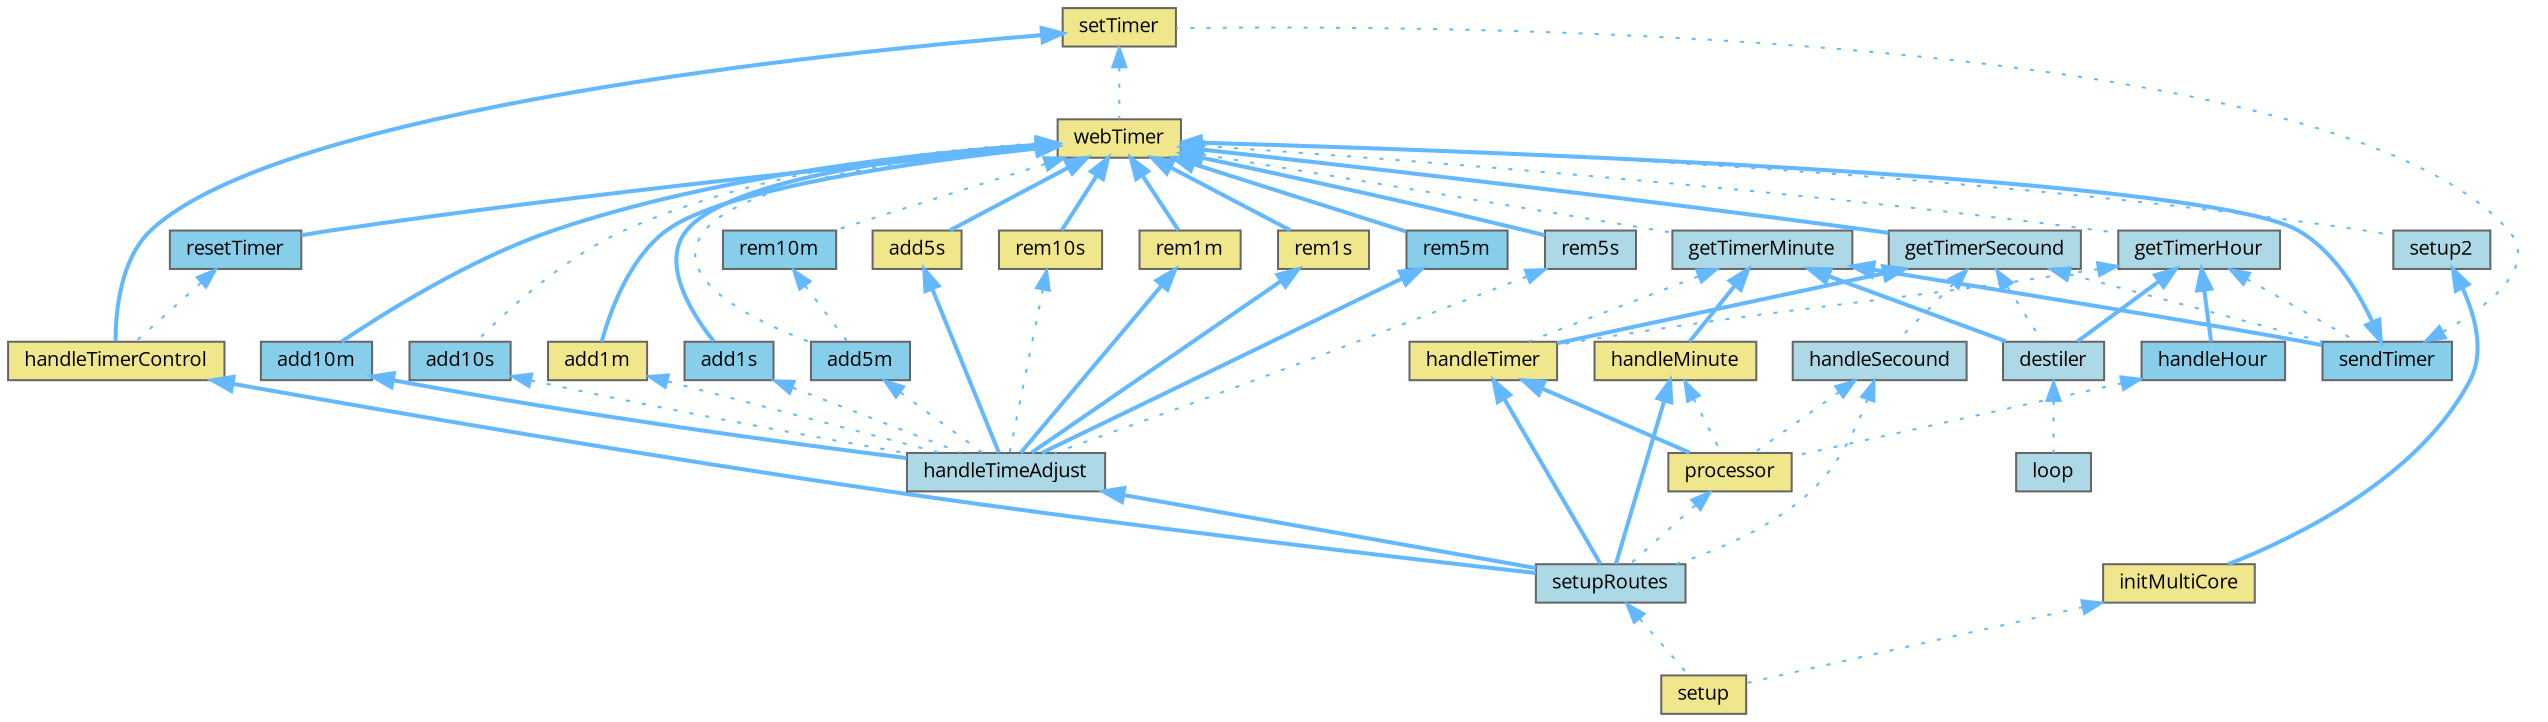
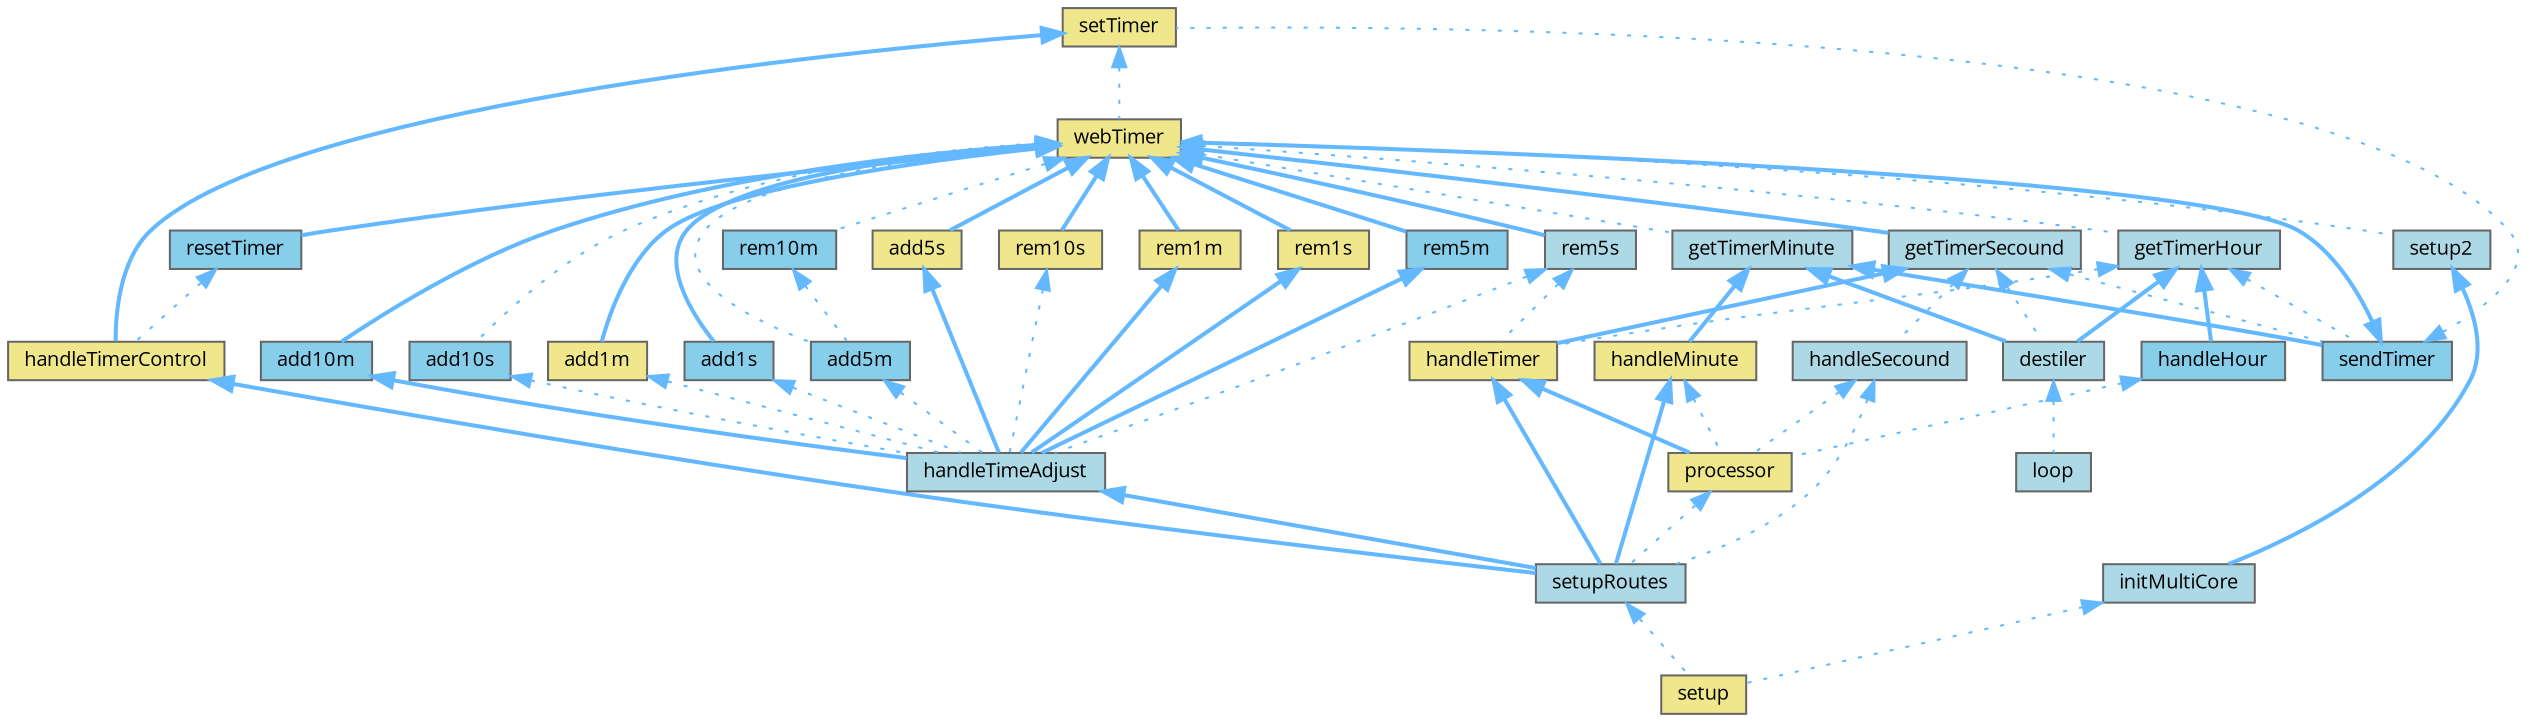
  digraph {
    fontname="Open Sans"
    rankdir=TB
    node [color=grey40 fillcolor=khaki fontname="Open Sans" fontsize=10 shape=box style=filled]
    edge [color=steelblue1 dir=back fontname="Open Sans" fontsize=10 labelfontname=Helvetica labelfontsize=10 style=bold]
    n1 [color=gray40 fontcolor=black height=0.2 label=setTimer width=0.4]
    n2 [height=0.2 label=handleTimerControl width=0.4]
    n3 [height=0.2 label=webTimer width=0.4]
    n4 [fillcolor=lightblue height=0.2 label=setupRoutes width=0.4]
    n5 [fillcolor=skyblue height=0.2 label=add10m width=0.4]
    n6 [fillcolor=skyblue height=0.2 label=add10s width=0.4]
    n7 [height=0.2 label=add1m width=0.4]
    n8 [fillcolor=skyblue height=0.2 label=add1s width=0.4]
    n9 [fillcolor=skyblue height=0.2 label=add5m width=0.4]
    n10 [height=0.2 label=add5s width=0.4]
    n11 [fillcolor=lightblue height=0.2 label=getTimerHour width=0.4]
    n12 [fillcolor=lightblue height=0.2 label=getTimerMinute width=0.4]
    n13 [fillcolor=lightblue height=0.2 label=getTimerSecound width=0.4]
    n14 [fillcolor=lightblue height=0.2 label=setup2 width=0.4]
    n15 [fillcolor=skyblue height=0.2 label=rem10m width=0.4]
    n16 [height=0.2 label=rem10s width=0.4]
    n17 [height=0.2 label=rem1m width=0.4]
    n18 [height=0.2 label=rem1s width=0.4]
    n19 [fillcolor=skyblue height=0.2 label=rem5m width=0.4]
    n20 [fillcolor=lightblue height=0.2 label=rem5s width=0.4]
    n21 [fillcolor=skyblue height=0.2 label=resetTimer width=0.4]
    n22 [height=0.2 label=setup width=0.4]
    n23 [fillcolor=lightblue height=0.2 label=destiler width=0.4]
    n24 [fillcolor=lightblue height=0.2 label=loop width=0.4]
    n25 [fillcolor=lightblue height=0.2 label=handleTimeAdjust width=0.4]
    n26 [fillcolor=skyblue height=0.2 label=handleHour width=0.4]
    n27 [height=0.2 label=handleTimer width=0.4]
    n28 [fillcolor=skyblue height=0.2 label=sendTimer width=0.4]
    n29 [height=0.2 label=handleMinute width=0.4]
    n30 [fillcolor=lightblue height=0.2 label=handleSecound width=0.4]
-   n31 [height=0.2 label=initMultiCore width=0.4]
+   n31 [fillcolor=lightblue height=0.2 label=initMultiCore width=0.4]
    n32 [height=0.2 label=processor width=0.4]
    n1 -> n2
    n1 -> n3 [style=dotted]
    n2 -> n4
    n3 -> n5
    n3 -> n6 [style=dotted]
    n3 -> n7
    n3 -> n8
    n3 -> n9 [style=dotted]
    n3 -> n10
    n3 -> n11 [style=dotted]
    n3 -> n12 [style=dotted]
    n3 -> n13
    n3 -> n14 [style=dotted]
    n3 -> n15 [style=dotted]
    n3 -> n16
    n3 -> n17
    n3 -> n18
    n3 -> n19
    n3 -> n20
    n3 -> n21
    n4 -> n22 [style=dotted]
    n5 -> n25
    n6 -> n25 [style=dotted]
    n7 -> n25 [style=dotted]
    n8 -> n25 [style=dotted]
    n9 -> n25 [style=dotted]
    n10 -> n25
    n11 -> n23
    n11 -> n26
    n11 -> n27 [style=dotted]
    n11 -> n28 [style=dotted]
    n12 -> n23
-   n12 -> n27 [style=dotted]
+   n20 -> n27 [style=dotted]
    n12 -> n28
    n12 -> n29
    n13 -> n23 [style=dotted]
    n13 -> n27
    n13 -> n28 [style=dotted]
    n13 -> n30 [style=dotted]
    n14 -> n31
    n15 -> n9 [style=dotted]
    n16 -> n25 [style=dotted]
    n17 -> n25
    n18 -> n25
    n19 -> n25
    n20 -> n25 [style=dotted]
    n21 -> n2 [style=dotted]
    n23 -> n24 [style=dotted]
    n25 -> n4
    n26 -> n32 [style=dotted]
    n27 -> n4
    n27 -> n32
    n28 -> n1 [style=dotted]
    n28 -> n3
    n29 -> n4
    n29 -> n32 [style=dotted]
    n30 -> n4 [style=dotted]
    n30 -> n32 [style=dotted]
    n31 -> n22 [style=dotted]
    n32 -> n4 [style=dotted]
  }
